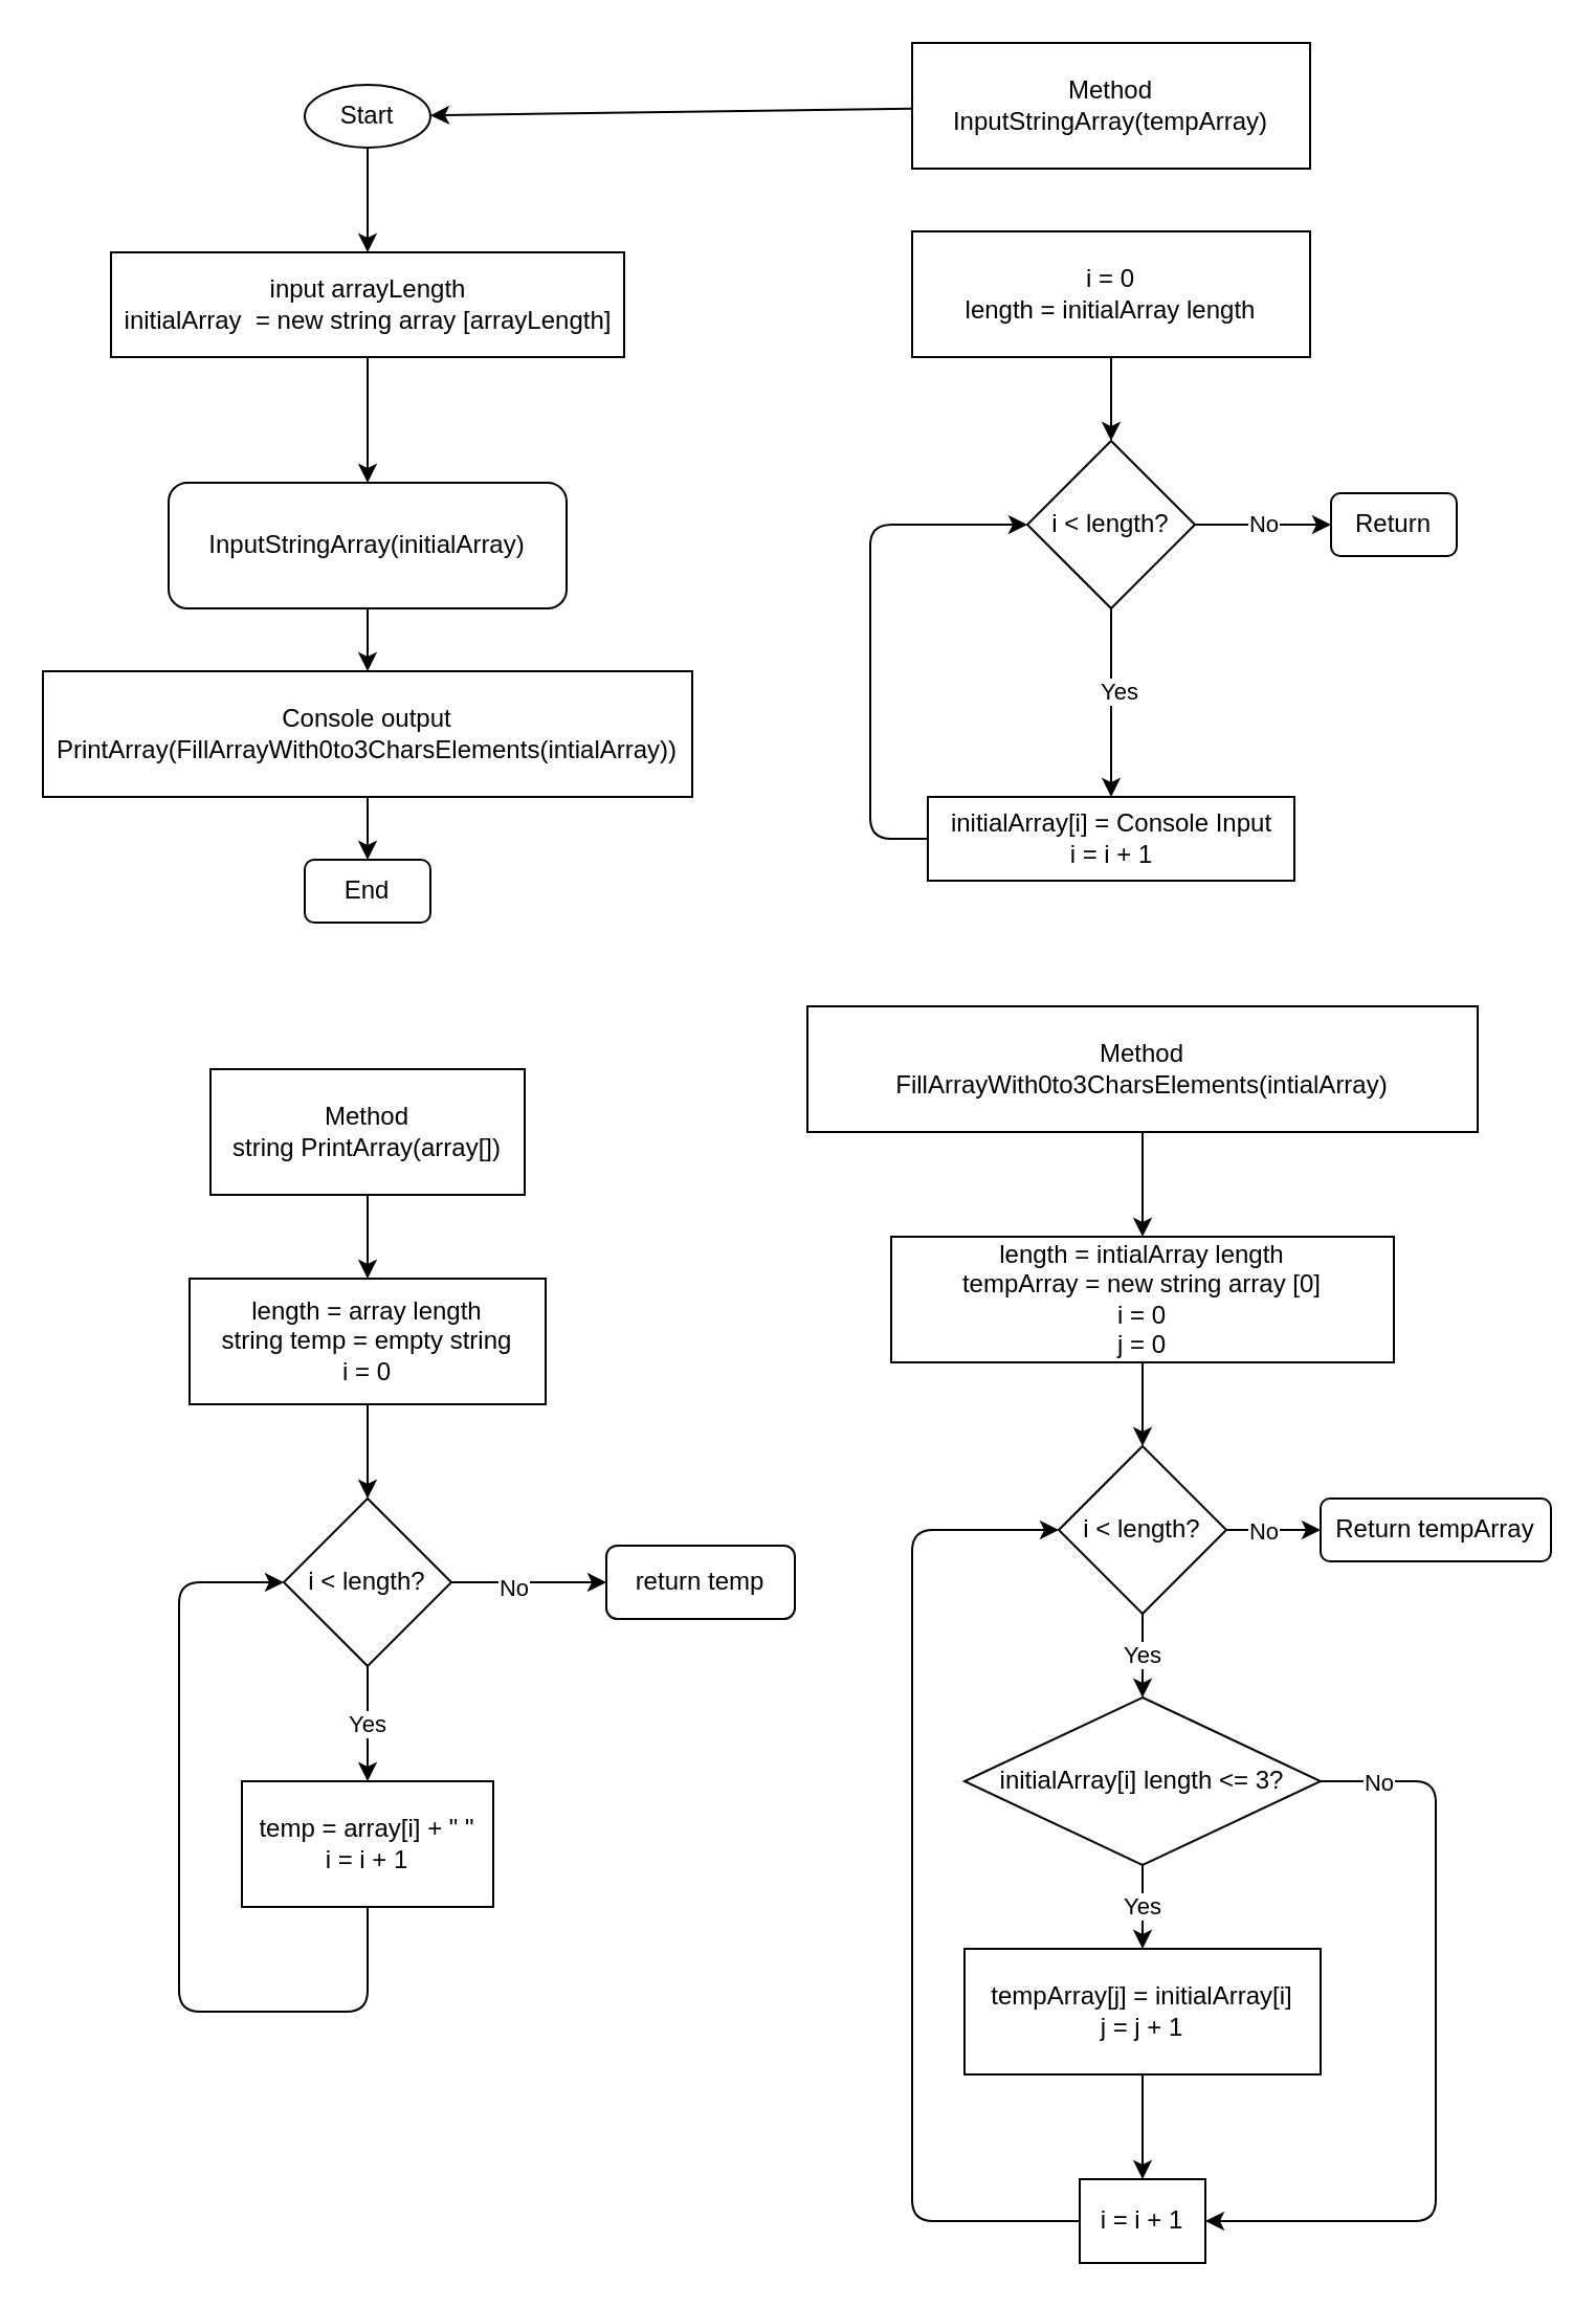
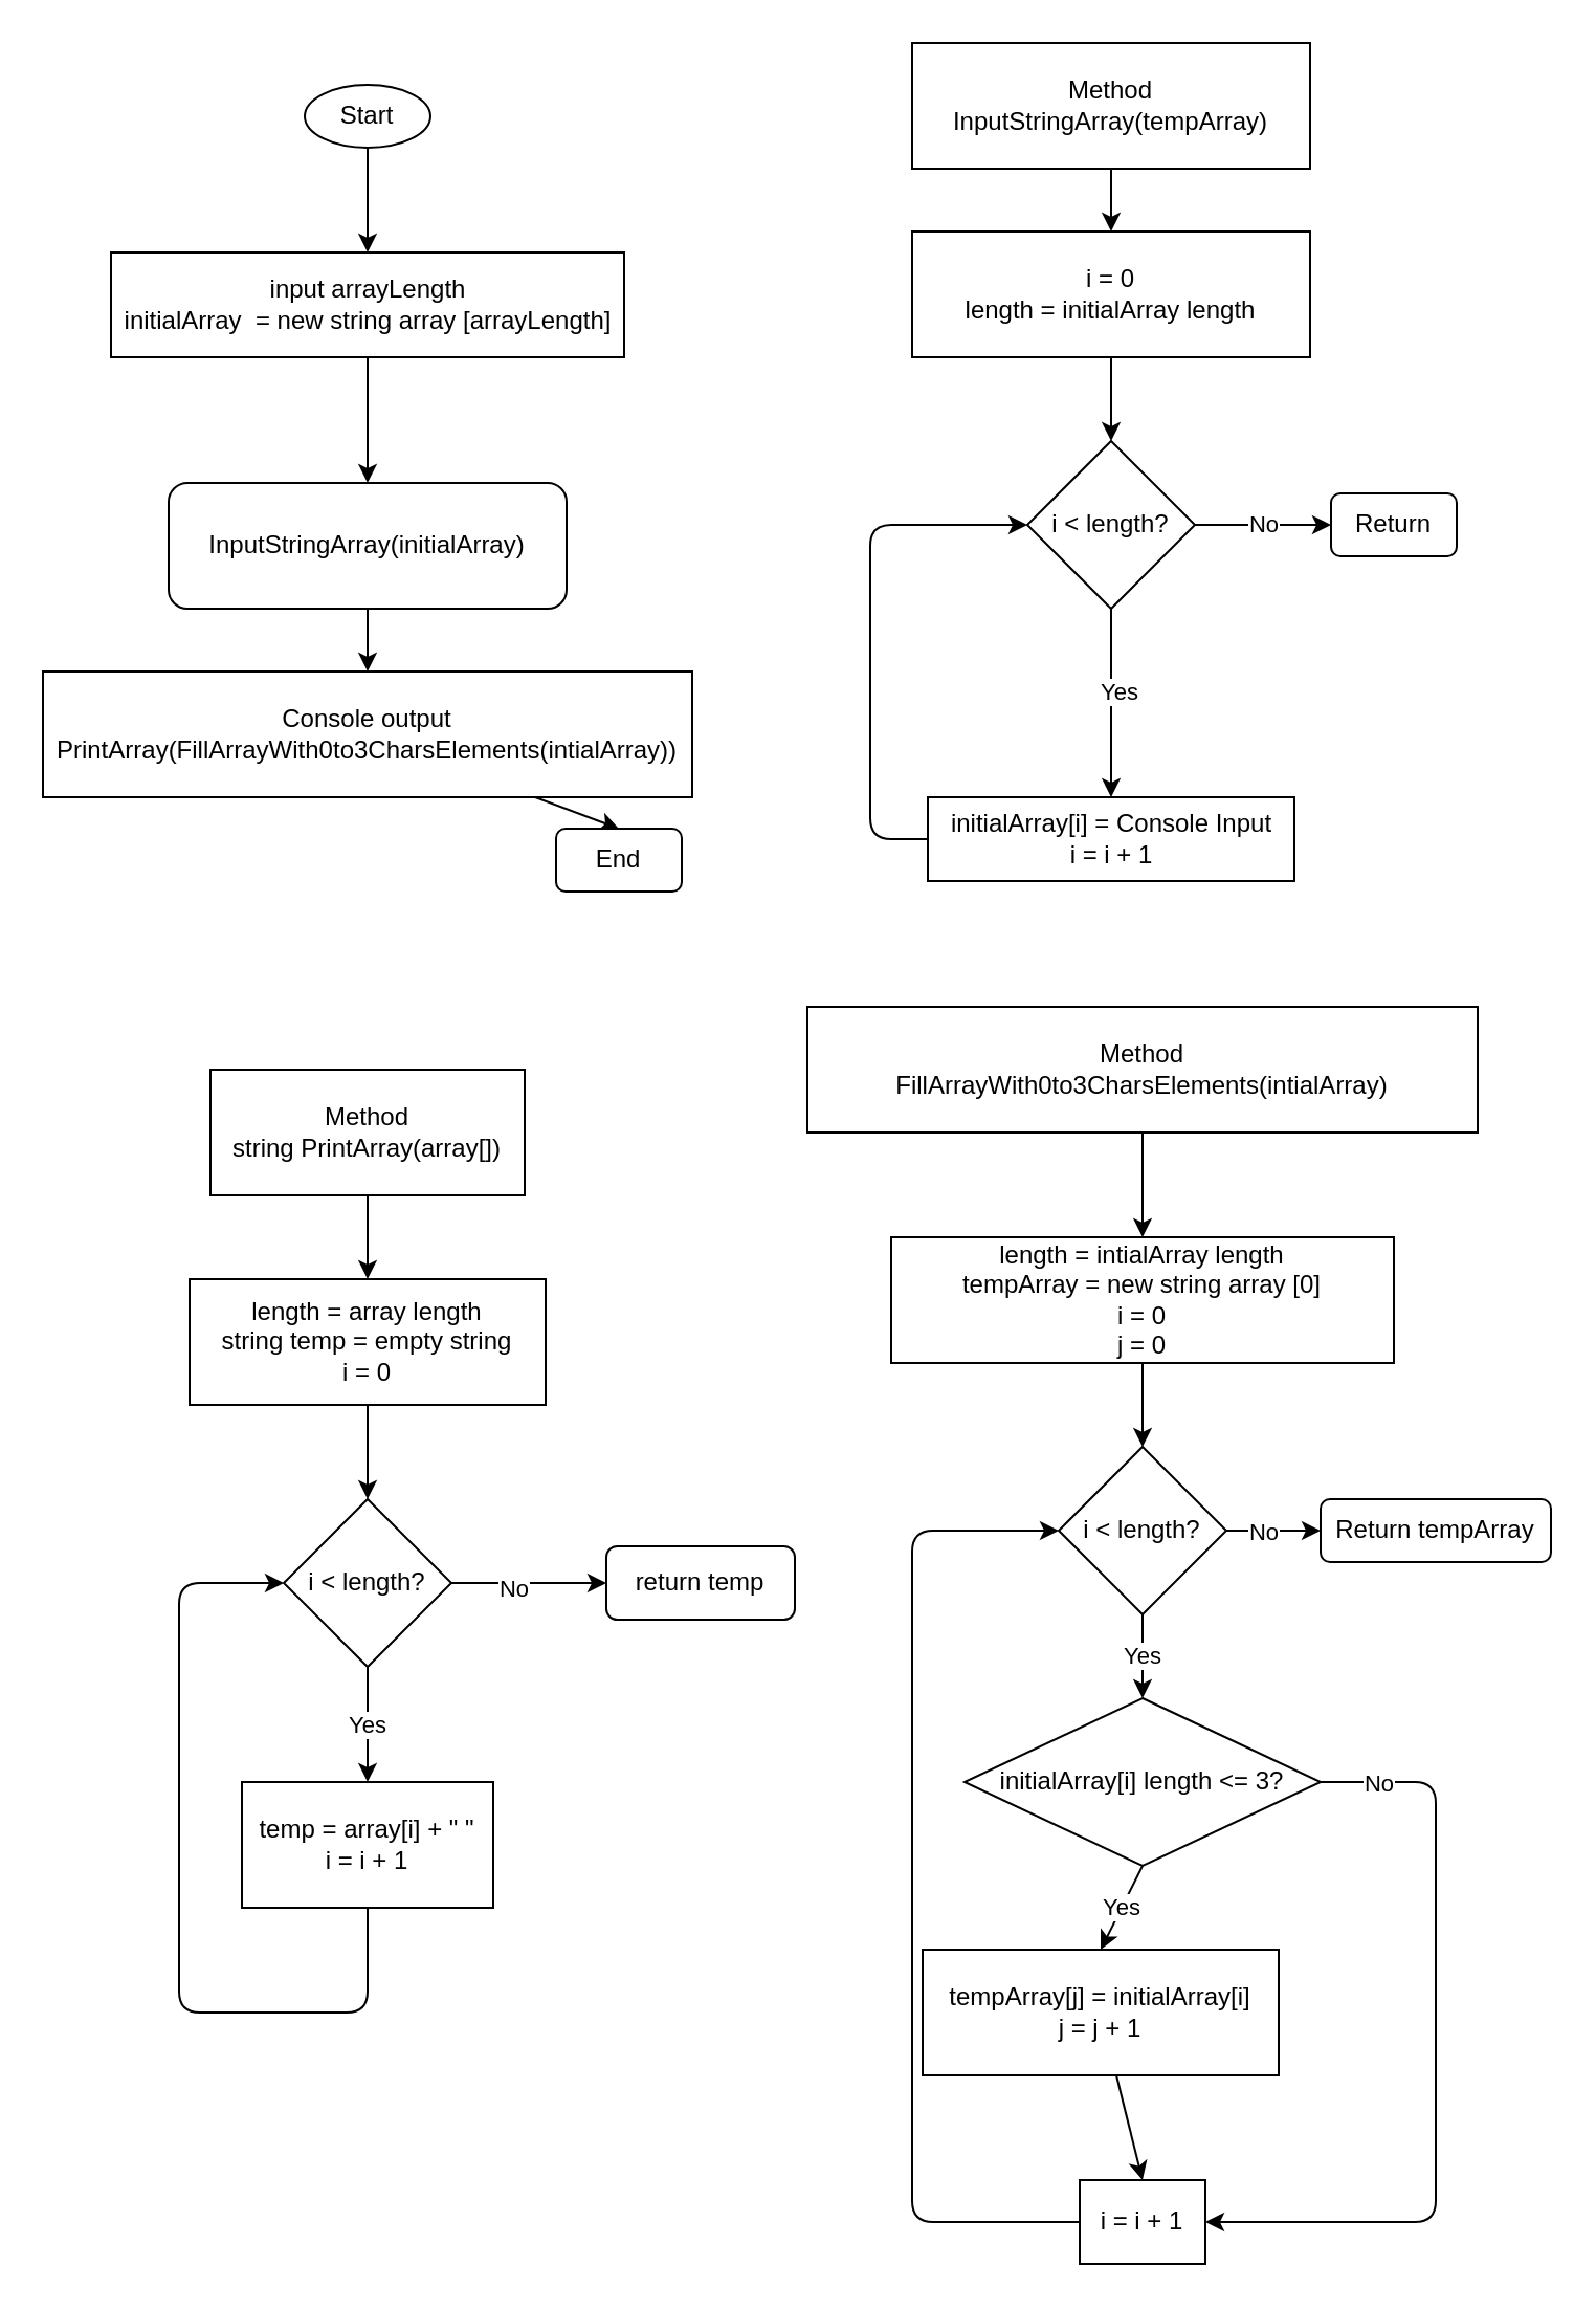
  <mxCell id="0" />
  <mxCell id="1" parent="0" />
  <mxCell id="2" style="edgeStyle=none;html=1;entryX=0.5;entryY=0;entryDx=0;entryDy=0;" parent="1" source="3" target="5" edge="1"><mxGeometry relative="1" as="geometry" /></mxCell>
  <mxCell id="3" value="Start" style="ellipse;whiteSpace=wrap;html=1;" parent="1" vertex="1"><mxGeometry x="145" y="40" width="60" height="30" as="geometry" /></mxCell>
  <mxCell id="4" style="edgeStyle=none;html=1;entryX=0.5;entryY=0;entryDx=0;entryDy=0;" parent="1" source="5" target="7" edge="1"><mxGeometry relative="1" as="geometry" /></mxCell>
  <mxCell id="5" value="input arrayLength&lt;br&gt;initialArray&amp;nbsp; = new string array [arrayLength]" style="rounded=0;whiteSpace=wrap;html=1;" parent="1" vertex="1"><mxGeometry x="52.5" y="120" width="245" height="50" as="geometry" /></mxCell>
  <mxCell id="6" style="edgeStyle=none;html=1;entryX=0.5;entryY=0;entryDx=0;entryDy=0;" parent="1" source="7" edge="1"><mxGeometry relative="1" as="geometry"><mxPoint x="175" y="320" as="targetPoint" /></mxGeometry></mxCell>
  <mxCell id="7" value="InputStringArray(initialArray)" style="whiteSpace=wrap;html=1;rounded=1;" parent="1" vertex="1"><mxGeometry x="80" y="230" width="190" height="60" as="geometry" /></mxCell>
  <mxCell id="8" style="edgeStyle=none;html=1;entryX=0.5;entryY=0;entryDx=0;entryDy=0;" parent="1" source="9" target="10" edge="1"><mxGeometry relative="1" as="geometry" /></mxCell>
  <mxCell id="9" value="Console output &lt;br&gt;PrintArray(FillArrayWith0to3CharsElements(intialArray))" style="rounded=0;whiteSpace=wrap;html=1;" parent="1" vertex="1"><mxGeometry x="20" y="320" width="310" height="60" as="geometry" /></mxCell>
- <mxCell id="10" value="End" style="rounded=1;whiteSpace=wrap;html=1;" parent="1" vertex="1"><mxGeometry x="145" y="410" width="60" height="30" as="geometry" /></mxCell>
- <mxCell id="11" style="edgeStyle=none;html=1;" parent="1" source="12" target="3" edge="1"><mxGeometry relative="1" as="geometry" /></mxCell>
+ <mxCell id="10" value="End" style="rounded=1;whiteSpace=wrap;html=1;" parent="1" vertex="1"><mxGeometry x="265" y="395" width="60" height="30" as="geometry" /></mxCell>
+ <mxCell id="11" style="edgeStyle=none;html=1;entryX=0.5;entryY=0;entryDx=0;entryDy=0;" parent="1" source="12" target="14" edge="1"><mxGeometry relative="1" as="geometry" /></mxCell>
  <mxCell id="12" value="Method&lt;br&gt;InputStringArray(tempArray)" style="rounded=0;whiteSpace=wrap;html=1;" parent="1" vertex="1"><mxGeometry x="435" y="20" width="190" height="60" as="geometry" /></mxCell>
  <mxCell id="13" style="edgeStyle=none;html=1;entryX=0.5;entryY=0;entryDx=0;entryDy=0;" parent="1" source="14" target="18" edge="1"><mxGeometry relative="1" as="geometry" /></mxCell>
  <mxCell id="14" value="i = 0&lt;br&gt;length = initialArray length" style="rounded=0;whiteSpace=wrap;html=1;" parent="1" vertex="1"><mxGeometry x="435" y="110" width="190" height="60" as="geometry" /></mxCell>
  <mxCell id="15" style="edgeStyle=none;html=1;exitX=0.5;exitY=1;exitDx=0;exitDy=0;entryX=0.5;entryY=0;entryDx=0;entryDy=0;" parent="1" source="18" target="20" edge="1"><mxGeometry relative="1" as="geometry" /></mxCell>
  <mxCell id="16" value="Yes" style="edgeLabel;html=1;align=center;verticalAlign=middle;resizable=0;points=[];" parent="15" vertex="1" connectable="0"><mxGeometry x="-0.125" y="3" relative="1" as="geometry"><mxPoint as="offset" /></mxGeometry></mxCell>
  <mxCell id="17" value="No" style="edgeStyle=none;html=1;entryX=0;entryY=0.5;entryDx=0;entryDy=0;" parent="1" source="18" target="21" edge="1"><mxGeometry relative="1" as="geometry" /></mxCell>
  <mxCell id="18" value="i &amp;lt; length?" style="rhombus;whiteSpace=wrap;html=1;" parent="1" vertex="1"><mxGeometry x="490" y="210" width="80" height="80" as="geometry" /></mxCell>
  <mxCell id="19" style="edgeStyle=none;html=1;entryX=0;entryY=0.5;entryDx=0;entryDy=0;" parent="1" source="20" target="18" edge="1"><mxGeometry relative="1" as="geometry"><mxPoint x="445" y="270" as="targetPoint" /><Array as="points"><mxPoint x="415" y="400" /><mxPoint x="415" y="250" /></Array></mxGeometry></mxCell>
  <mxCell id="20" value="initialArray[i] = Console Input&lt;br&gt;i = i + 1" style="rounded=0;whiteSpace=wrap;html=1;" parent="1" vertex="1"><mxGeometry x="442.5" y="380" width="175" height="40" as="geometry" /></mxCell>
  <mxCell id="21" value="Return" style="rounded=1;whiteSpace=wrap;html=1;" parent="1" vertex="1"><mxGeometry x="635" y="235" width="60" height="30" as="geometry" /></mxCell>
  <mxCell id="22" style="edgeStyle=none;html=1;exitX=0.5;exitY=1;exitDx=0;exitDy=0;" parent="1" source="23" target="25" edge="1"><mxGeometry relative="1" as="geometry" /></mxCell>
  <mxCell id="23" value="Method&lt;br&gt;FillArrayWith0to3CharsElements(intialArray)" style="rounded=0;whiteSpace=wrap;html=1;" parent="1" vertex="1"><mxGeometry x="385" y="480" width="320" height="60" as="geometry" /></mxCell>
  <mxCell id="24" style="edgeStyle=none;html=1;entryX=0.5;entryY=0;entryDx=0;entryDy=0;" parent="1" source="25" target="29" edge="1"><mxGeometry relative="1" as="geometry" /></mxCell>
  <mxCell id="25" value="length = intialArray length&lt;br&gt;tempArray = new string array [0]&lt;br&gt;i = 0&lt;br&gt;j = 0" style="rounded=0;whiteSpace=wrap;html=1;" parent="1" vertex="1"><mxGeometry x="425" y="590" width="240" height="60" as="geometry" /></mxCell>
  <mxCell id="26" value="Yes" style="edgeStyle=none;html=1;exitX=0.5;exitY=1;exitDx=0;exitDy=0;entryX=0.5;entryY=0;entryDx=0;entryDy=0;" parent="1" source="29" target="33" edge="1"><mxGeometry relative="1" as="geometry" /></mxCell>
  <mxCell id="27" style="edgeStyle=none;html=1;exitX=1;exitY=0.5;exitDx=0;exitDy=0;entryX=0;entryY=0.5;entryDx=0;entryDy=0;" parent="1" source="29" target="38" edge="1"><mxGeometry relative="1" as="geometry" /></mxCell>
  <mxCell id="28" value="No" style="edgeLabel;html=1;align=center;verticalAlign=middle;resizable=0;points=[];" parent="27" vertex="1" connectable="0"><mxGeometry x="-0.261" y="-2" relative="1" as="geometry"><mxPoint y="-2" as="offset" /></mxGeometry></mxCell>
  <mxCell id="29" value="i &amp;lt; length?" style="rhombus;whiteSpace=wrap;html=1;" parent="1" vertex="1"><mxGeometry x="505" y="690" width="80" height="80" as="geometry" /></mxCell>
  <mxCell id="30" value="Yes" style="edgeStyle=none;html=1;exitX=0.5;exitY=1;exitDx=0;exitDy=0;entryX=0.5;entryY=0;entryDx=0;entryDy=0;" parent="1" source="33" target="35" edge="1"><mxGeometry relative="1" as="geometry" /></mxCell>
  <mxCell id="31" style="edgeStyle=none;html=1;entryX=1;entryY=0.5;entryDx=0;entryDy=0;" parent="1" source="33" target="37" edge="1"><mxGeometry relative="1" as="geometry"><Array as="points"><mxPoint x="685" y="850" /><mxPoint x="685" y="1060" /><mxPoint x="615" y="1060" /></Array></mxGeometry></mxCell>
  <mxCell id="32" value="No" style="edgeLabel;html=1;align=center;verticalAlign=middle;resizable=0;points=[];" parent="31" vertex="1" connectable="0"><mxGeometry x="-0.856" relative="1" as="geometry"><mxPoint as="offset" /></mxGeometry></mxCell>
  <mxCell id="33" value="initialArray[i] length &amp;lt;= 3?" style="rhombus;whiteSpace=wrap;html=1;" parent="1" vertex="1"><mxGeometry x="460" y="810" width="170" height="80" as="geometry" /></mxCell>
  <mxCell id="34" style="edgeStyle=none;html=1;entryX=0.5;entryY=0;entryDx=0;entryDy=0;" parent="1" source="35" target="37" edge="1"><mxGeometry relative="1" as="geometry" /></mxCell>
- <mxCell id="35" value="tempArray[j] = initialArray[i]&lt;br&gt;j = j + 1" style="rounded=0;whiteSpace=wrap;html=1;" parent="1" vertex="1"><mxGeometry x="460" y="930" width="170" height="60" as="geometry" /></mxCell>
+ <mxCell id="35" value="tempArray[j] = initialArray[i]&lt;br&gt;j = j + 1" style="rounded=0;whiteSpace=wrap;html=1;" parent="1" vertex="1"><mxGeometry x="440" y="930" width="170" height="60" as="geometry" /></mxCell>
  <mxCell id="36" style="edgeStyle=none;html=1;exitX=0;exitY=0.5;exitDx=0;exitDy=0;entryX=0;entryY=0.5;entryDx=0;entryDy=0;" parent="1" source="37" target="29" edge="1"><mxGeometry relative="1" as="geometry"><Array as="points"><mxPoint x="435" y="1060" /><mxPoint x="435" y="730" /></Array></mxGeometry></mxCell>
  <mxCell id="37" value="i = i + 1" style="rounded=0;whiteSpace=wrap;html=1;" parent="1" vertex="1"><mxGeometry x="515" y="1040" width="60" height="40" as="geometry" /></mxCell>
  <mxCell id="38" value="Return tempArray" style="rounded=1;whiteSpace=wrap;html=1;" parent="1" vertex="1"><mxGeometry x="630" y="715" width="110" height="30" as="geometry" /></mxCell>
  <mxCell id="39" style="edgeStyle=none;html=1;entryX=0.5;entryY=0;entryDx=0;entryDy=0;" edge="1" parent="1" source="40" target="42"><mxGeometry relative="1" as="geometry" /></mxCell>
  <mxCell id="40" value="Method&lt;br&gt;string PrintArray(array[])" style="rounded=0;whiteSpace=wrap;html=1;" vertex="1" parent="1"><mxGeometry x="100" y="510" width="150" height="60" as="geometry" /></mxCell>
  <mxCell id="41" style="edgeStyle=none;html=1;entryX=0.5;entryY=0;entryDx=0;entryDy=0;" edge="1" parent="1" source="42" target="46"><mxGeometry relative="1" as="geometry" /></mxCell>
  <mxCell id="42" value="length = array length&lt;br&gt;string temp = empty string&lt;br&gt;i = 0" style="rounded=0;whiteSpace=wrap;html=1;" vertex="1" parent="1"><mxGeometry x="90" y="610" width="170" height="60" as="geometry" /></mxCell>
  <mxCell id="43" value="Yes" style="edgeStyle=none;html=1;exitX=0.5;exitY=1;exitDx=0;exitDy=0;entryX=0.5;entryY=0;entryDx=0;entryDy=0;" edge="1" parent="1" source="46" target="48"><mxGeometry relative="1" as="geometry" /></mxCell>
  <mxCell id="44" style="edgeStyle=none;html=1;entryX=0;entryY=0.5;entryDx=0;entryDy=0;" edge="1" parent="1" source="46" target="49"><mxGeometry relative="1" as="geometry" /></mxCell>
  <mxCell id="45" value="No" style="edgeLabel;html=1;align=center;verticalAlign=middle;resizable=0;points=[];" vertex="1" connectable="0" parent="44"><mxGeometry x="-0.216" y="-2" relative="1" as="geometry"><mxPoint as="offset" /></mxGeometry></mxCell>
  <mxCell id="46" value="i &amp;lt; length?" style="rhombus;whiteSpace=wrap;html=1;" vertex="1" parent="1"><mxGeometry x="135" y="715" width="80" height="80" as="geometry" /></mxCell>
  <mxCell id="47" style="edgeStyle=none;html=1;entryX=0;entryY=0.5;entryDx=0;entryDy=0;" edge="1" parent="1" source="48" target="46"><mxGeometry relative="1" as="geometry"><Array as="points"><mxPoint x="175" y="960" /><mxPoint x="85" y="960" /><mxPoint x="85" y="755" /></Array></mxGeometry></mxCell>
  <mxCell id="48" value="temp = array[i] + &quot; &quot;&lt;br&gt;i = i + 1" style="rounded=0;whiteSpace=wrap;html=1;" vertex="1" parent="1"><mxGeometry x="115" y="850" width="120" height="60" as="geometry" /></mxCell>
  <mxCell id="49" value="return temp" style="rounded=1;whiteSpace=wrap;html=1;" vertex="1" parent="1"><mxGeometry x="289" y="737.5" width="90" height="35" as="geometry" /></mxCell>
